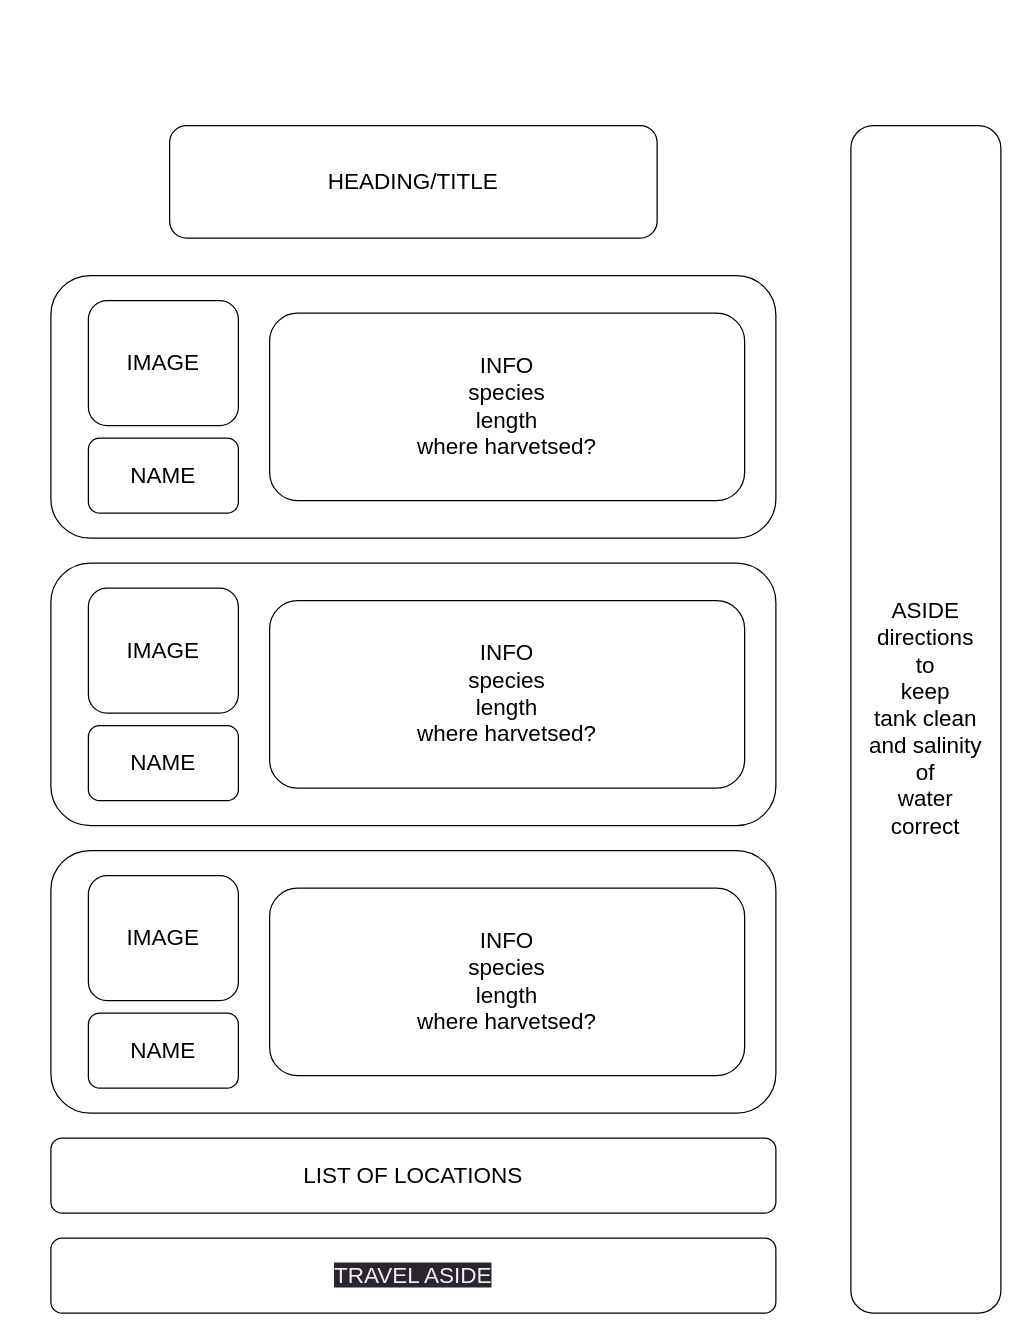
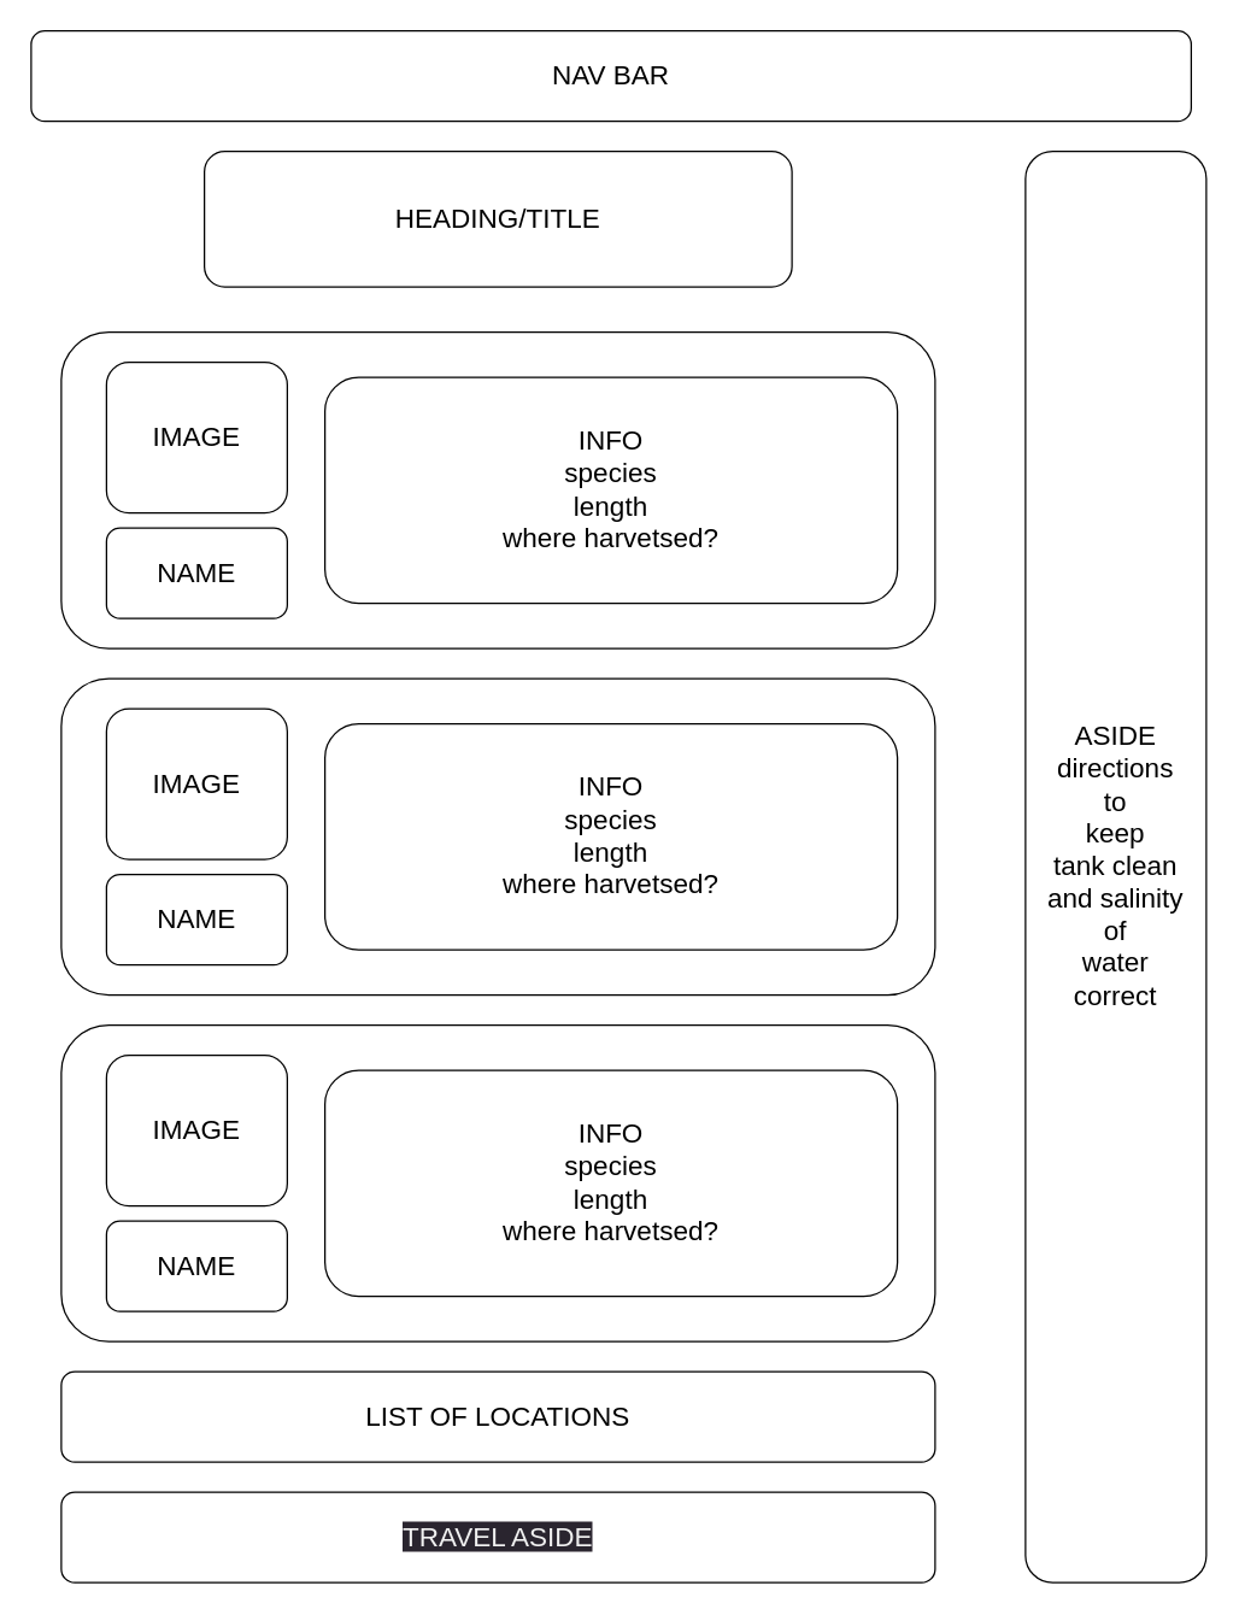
  <mxCell id="0" />
  <mxCell id="1" parent="0" />
+ <mxCell id="2" value="&lt;font style=&quot;font-size: 18px;&quot;&gt;NAV BAR&lt;/font&gt;" style="rounded=1;whiteSpace=wrap;html=1;" parent="1" vertex="1"><mxGeometry x="20" y="20" width="770" height="60" as="geometry" /></mxCell>
  <mxCell id="3" value="ASIDE&lt;br&gt;directions&lt;br&gt;to&lt;br&gt;keep&lt;br&gt;tank clean&lt;br&gt;and salinity&lt;br&gt;of&lt;br&gt;water&lt;br&gt;correct" style="rounded=1;whiteSpace=wrap;html=1;fontSize=18;" parent="1" vertex="1"><mxGeometry x="680" y="100" width="120" height="950" as="geometry" /></mxCell>
  <mxCell id="4" value="HEADING/TITLE" style="rounded=1;whiteSpace=wrap;html=1;fontSize=18;" parent="1" vertex="1"><mxGeometry x="135" y="100" width="390" height="90" as="geometry" /></mxCell>
  <mxCell id="5" value="" style="rounded=1;whiteSpace=wrap;html=1;" vertex="1" parent="1"><mxGeometry x="40" y="220" width="580" height="210" as="geometry" /></mxCell>
  <mxCell id="6" value="&lt;font style=&quot;font-size: 18px;&quot;&gt;IMAGE&lt;/font&gt;" style="rounded=1;whiteSpace=wrap;html=1;" vertex="1" parent="1"><mxGeometry x="70" y="240" width="120" height="100" as="geometry" /></mxCell>
  <mxCell id="7" value="NAME" style="rounded=1;whiteSpace=wrap;html=1;fontSize=18;" vertex="1" parent="1"><mxGeometry x="70" y="350" width="120" height="60" as="geometry" /></mxCell>
  <mxCell id="8" value="INFO&lt;br&gt;species&lt;br&gt;length&lt;br&gt;where harvetsed?" style="rounded=1;whiteSpace=wrap;html=1;fontSize=18;" vertex="1" parent="1"><mxGeometry x="215" y="250" width="380" height="150" as="geometry" /></mxCell>
  <mxCell id="9" value="" style="rounded=1;whiteSpace=wrap;html=1;" vertex="1" parent="1"><mxGeometry x="40" y="450" width="580" height="210" as="geometry" /></mxCell>
  <mxCell id="10" value="&lt;font style=&quot;font-size: 18px;&quot;&gt;IMAGE&lt;/font&gt;" style="rounded=1;whiteSpace=wrap;html=1;" vertex="1" parent="1"><mxGeometry x="70" y="470" width="120" height="100" as="geometry" /></mxCell>
  <mxCell id="11" value="NAME" style="rounded=1;whiteSpace=wrap;html=1;fontSize=18;" vertex="1" parent="1"><mxGeometry x="70" y="580" width="120" height="60" as="geometry" /></mxCell>
  <mxCell id="12" value="INFO&lt;br&gt;species&lt;br&gt;length&lt;br&gt;where harvetsed?" style="rounded=1;whiteSpace=wrap;html=1;fontSize=18;" vertex="1" parent="1"><mxGeometry x="215" y="480" width="380" height="150" as="geometry" /></mxCell>
  <mxCell id="13" value="&lt;font style=&quot;font-size: 18px;&quot;&gt;LIST OF LOCATIONS&lt;/font&gt;" style="rounded=1;whiteSpace=wrap;html=1;" vertex="1" parent="1"><mxGeometry x="40" y="910" width="580" height="60" as="geometry" /></mxCell>
  <mxCell id="14" value="&lt;span style=&quot;color: rgb(240, 240, 240); font-family: Helvetica; font-style: normal; font-variant-ligatures: normal; font-variant-caps: normal; font-weight: 400; letter-spacing: normal; orphans: 2; text-align: center; text-indent: 0px; text-transform: none; widows: 2; word-spacing: 0px; -webkit-text-stroke-width: 0px; background-color: rgb(42, 37, 47); text-decoration-thickness: initial; text-decoration-style: initial; text-decoration-color: initial; float: none; display: inline !important;&quot;&gt;&lt;font style=&quot;font-size: 18px;&quot;&gt;TRAVEL ASIDE&lt;/font&gt;&lt;/span&gt;" style="rounded=1;whiteSpace=wrap;html=1;fontSize=18;" vertex="1" parent="1"><mxGeometry x="40" y="990" width="580" height="60" as="geometry" /></mxCell>
  <mxCell id="15" value="" style="rounded=1;whiteSpace=wrap;html=1;" vertex="1" parent="1"><mxGeometry x="40" y="680" width="580" height="210" as="geometry" /></mxCell>
  <mxCell id="16" value="&lt;font style=&quot;font-size: 18px;&quot;&gt;IMAGE&lt;/font&gt;" style="rounded=1;whiteSpace=wrap;html=1;" vertex="1" parent="1"><mxGeometry x="70" y="700" width="120" height="100" as="geometry" /></mxCell>
  <mxCell id="17" value="NAME" style="rounded=1;whiteSpace=wrap;html=1;fontSize=18;" vertex="1" parent="1"><mxGeometry x="70" y="810" width="120" height="60" as="geometry" /></mxCell>
  <mxCell id="18" value="INFO&lt;br&gt;species&lt;br&gt;length&lt;br&gt;where harvetsed?" style="rounded=1;whiteSpace=wrap;html=1;fontSize=18;" vertex="1" parent="1"><mxGeometry x="215" y="710" width="380" height="150" as="geometry" /></mxCell>
